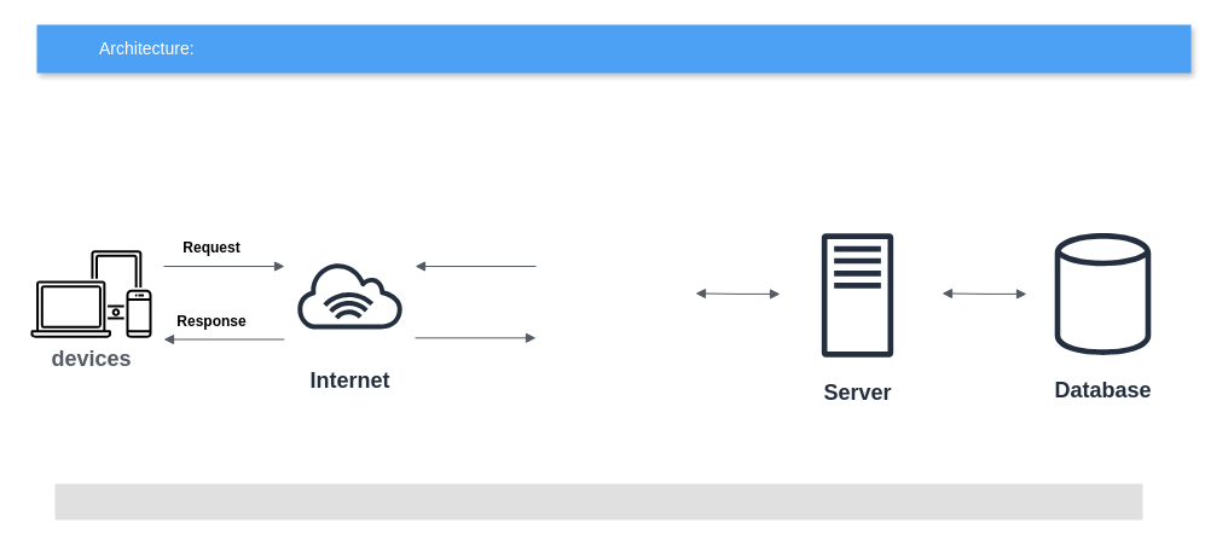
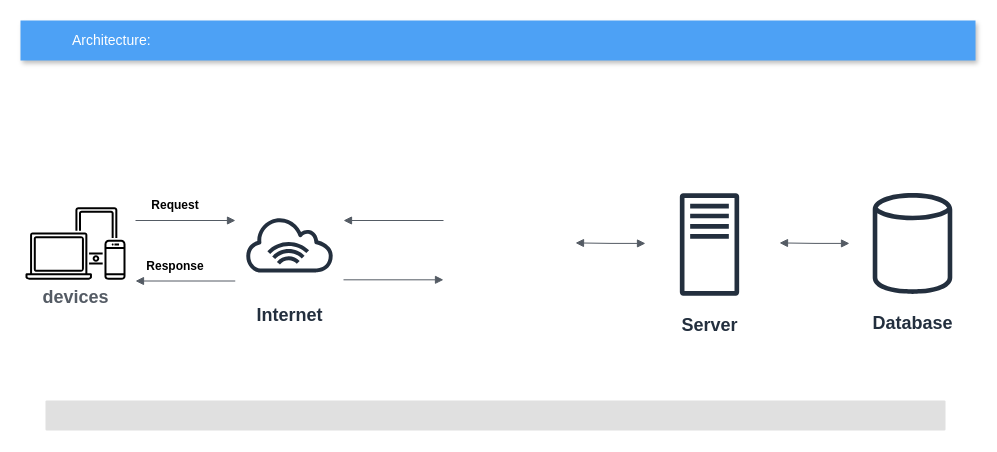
  <mxCell id="0" />
  <mxCell id="1" parent="0" />
- <mxCell id="2" value="Architecture:" style="fillColor=#4DA1F5;strokeColor=none;shadow=1;gradientColor=none;fontSize=14;align=left;spacingLeft=50;fontColor=#ffffff;html=1;" parent="1" vertex="1"><mxGeometry x="30" y="20" width="955" height="40" as="geometry" /></mxCell>
+ <mxCell id="2" value="Architecture:" style="fillColor=#4DA1F5;strokeColor=none;shadow=1;gradientColor=none;fontSize=14;align=left;spacingLeft=50;fontColor=#ffffff;html=1;" parent="1" vertex="1"><mxGeometry x="20" y="20" width="955" height="40" as="geometry" /></mxCell>
  <mxCell id="3" value="" style="rounded=1;absoluteArcSize=1;arcSize=2;html=1;strokeColor=none;gradientColor=none;shadow=0;dashed=0;strokeColor=none;fontSize=12;fontColor=#9E9E9E;align=left;verticalAlign=top;spacing=10;spacingTop=-4;fillColor=#E0E0E0;" parent="1" vertex="1"><mxGeometry x="45" y="400" width="900" height="30" as="geometry" /></mxCell>
  <mxCell id="4" value="" style="edgeStyle=orthogonalEdgeStyle;html=1;endArrow=block;elbow=vertical;startArrow=block;startFill=1;endFill=1;strokeColor=#545B64;rounded=0;" edge="1" parent="1"><mxGeometry width="100" relative="1" as="geometry"><mxPoint x="575" y="242.41" as="sourcePoint" /><mxPoint x="645" y="242.91" as="targetPoint" /></mxGeometry></mxCell>
  <mxCell id="5" value="" style="edgeStyle=orthogonalEdgeStyle;html=1;endArrow=block;elbow=vertical;startArrow=none;endFill=1;strokeColor=#545B64;rounded=0;" edge="1" parent="1"><mxGeometry width="100" relative="1" as="geometry"><mxPoint x="135" y="220" as="sourcePoint" /><mxPoint x="235" y="220" as="targetPoint" /></mxGeometry></mxCell>
  <mxCell id="6" value="" style="edgeStyle=orthogonalEdgeStyle;html=1;endArrow=none;elbow=vertical;startArrow=block;startFill=1;strokeColor=#545B64;rounded=0;" edge="1" parent="1"><mxGeometry width="100" relative="1" as="geometry"><mxPoint x="135" y="280.5" as="sourcePoint" /><mxPoint x="235" y="280.5" as="targetPoint" /></mxGeometry></mxCell>
  <mxCell id="7" value="&lt;font style=&quot;font-size: 18px;&quot;&gt;&lt;b&gt;Database&lt;/b&gt;&lt;/font&gt;&lt;div style=&quot;font-size: 18px;&quot;&gt;&lt;br&gt;&lt;/div&gt;" style="sketch=0;outlineConnect=0;fontColor=#232F3E;gradientColor=none;strokeColor=#232F3E;fillColor=#ffffff;dashed=0;verticalLabelPosition=bottom;verticalAlign=top;align=center;html=1;fontSize=12;fontStyle=0;aspect=fixed;shape=mxgraph.aws4.resourceIcon;resIcon=mxgraph.aws4.generic_database;" vertex="1" parent="1"><mxGeometry x="849" y="180" width="126" height="126" as="geometry" /></mxCell>
  <mxCell id="8" value="&lt;b style=&quot;font-size: 18px;&quot;&gt;&lt;font style=&quot;font-size: 18px;&quot;&gt;Server&lt;/font&gt;&lt;/b&gt;&lt;div style=&quot;font-size: 18px;&quot;&gt;&lt;br&gt;&lt;/div&gt;" style="sketch=0;outlineConnect=0;fontColor=#232F3E;gradientColor=none;strokeColor=#232F3E;fillColor=#ffffff;dashed=0;verticalLabelPosition=bottom;verticalAlign=top;align=center;html=1;fontSize=12;fontStyle=0;aspect=fixed;shape=mxgraph.aws4.resourceIcon;resIcon=mxgraph.aws4.traditional_server;" vertex="1" parent="1"><mxGeometry x="645" y="180" width="128" height="128" as="geometry" /></mxCell>
  <mxCell id="9" value="&lt;font style=&quot;font-size: 18px;&quot;&gt;&lt;b&gt;Internet&lt;/b&gt;&lt;/font&gt;" style="sketch=0;outlineConnect=0;fontColor=#232F3E;gradientColor=none;strokeColor=#232F3E;fillColor=#ffffff;dashed=0;verticalLabelPosition=bottom;verticalAlign=top;align=center;html=1;fontSize=12;fontStyle=0;aspect=fixed;shape=mxgraph.aws4.resourceIcon;resIcon=mxgraph.aws4.internet_alt1;" vertex="1" parent="1"><mxGeometry x="235" y="190" width="108" height="108" as="geometry" /></mxCell>
  <mxCell id="10" value="&lt;font style=&quot;font-size: 18px;&quot;&gt;&lt;b&gt;devices&lt;/b&gt;&lt;/font&gt;" style="sketch=0;outlineConnect=0;gradientColor=none;fontColor=#545B64;strokeColor=none;fillColor=#000000;dashed=0;verticalLabelPosition=bottom;verticalAlign=top;align=center;html=1;fontSize=12;fontStyle=0;aspect=fixed;shape=mxgraph.aws4.illustration_devices;pointerEvents=1" vertex="1" parent="1"><mxGeometry x="25" y="206.5" width="100" height="73" as="geometry" /></mxCell>
  <mxCell id="11" value="&lt;b&gt;Request&lt;/b&gt;" style="text;html=1;align=center;verticalAlign=middle;whiteSpace=wrap;rounded=0;" vertex="1" parent="1"><mxGeometry x="145" y="190" width="60" height="30" as="geometry" /></mxCell>
  <mxCell id="12" value="&lt;b&gt;Response&lt;/b&gt;" style="text;html=1;align=center;verticalAlign=middle;whiteSpace=wrap;rounded=0;" vertex="1" parent="1"><mxGeometry x="145" y="250.5" width="60" height="30" as="geometry" /></mxCell>
  <mxCell id="13" value="" style="edgeStyle=orthogonalEdgeStyle;html=1;endArrow=block;elbow=vertical;startArrow=block;startFill=1;endFill=1;strokeColor=#545B64;rounded=0;" edge="1" parent="1"><mxGeometry width="100" relative="1" as="geometry"><mxPoint x="779" y="242.41" as="sourcePoint" /><mxPoint x="849" y="242.91" as="targetPoint" /></mxGeometry></mxCell>
  <mxCell id="14" value="" style="edgeStyle=orthogonalEdgeStyle;html=1;endArrow=none;elbow=vertical;startArrow=block;startFill=1;strokeColor=#545B64;rounded=0;" edge="1" parent="1"><mxGeometry width="100" relative="1" as="geometry"><mxPoint x="343" y="220" as="sourcePoint" /><mxPoint x="443" y="220" as="targetPoint" /></mxGeometry></mxCell>
  <mxCell id="15" value="" style="edgeStyle=orthogonalEdgeStyle;html=1;endArrow=block;elbow=vertical;startArrow=none;endFill=1;strokeColor=#545B64;rounded=0;" edge="1" parent="1"><mxGeometry width="100" relative="1" as="geometry"><mxPoint x="343" y="279.32" as="sourcePoint" /><mxPoint x="443" y="279.32" as="targetPoint" /></mxGeometry></mxCell>
